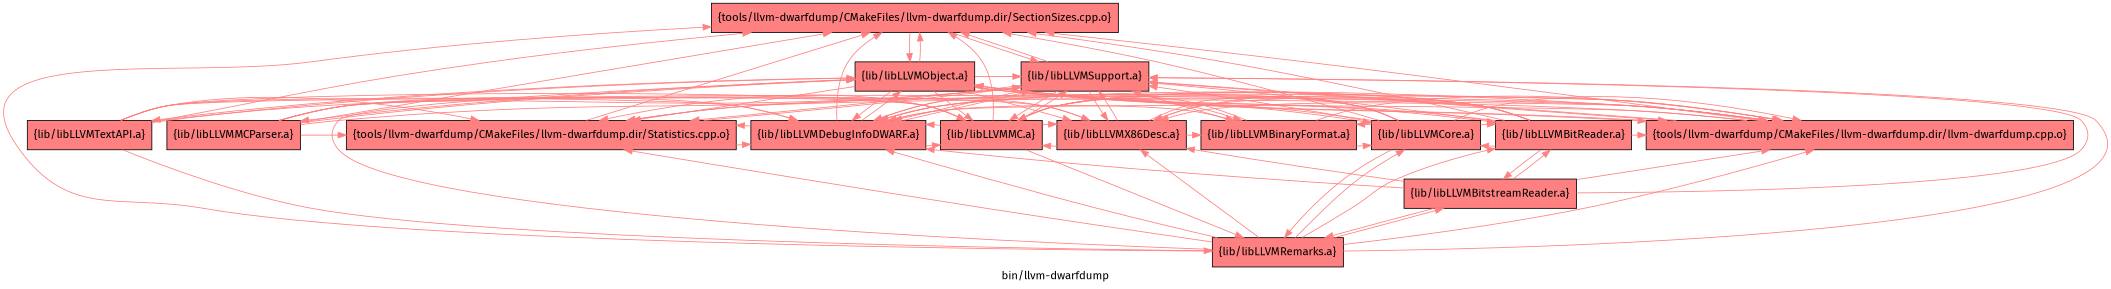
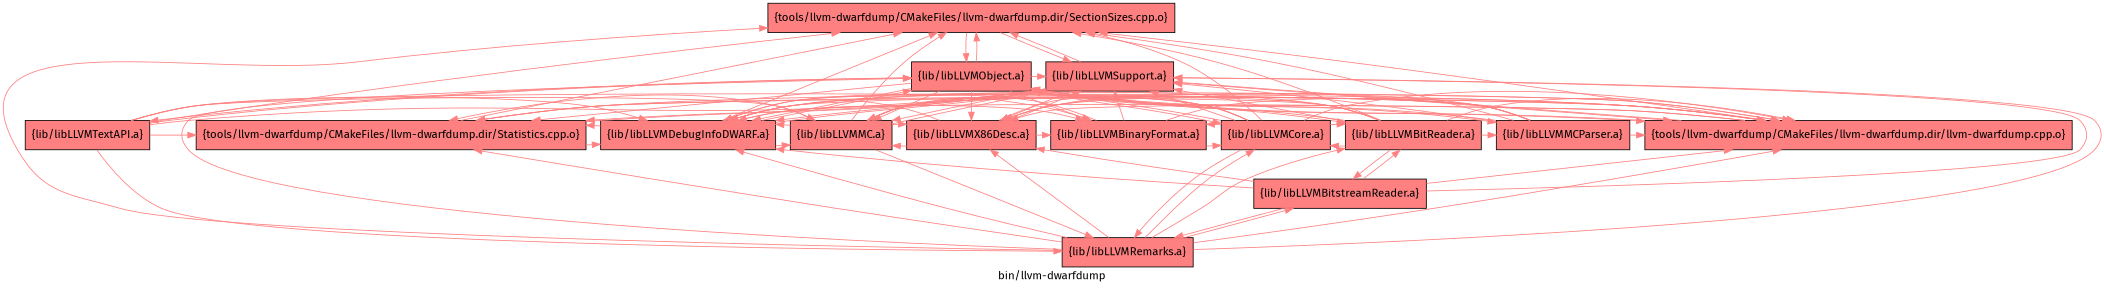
  digraph {
    fontname="Fira Sans"
    label="bin/llvm-dwarfdump"
    node [fillcolor="1.000000 0.5 1" fontname="Fira Sans" group=1 shape=box style=filled]
    edge [color="1.000000 0.5 1" fontname="Fira Sans"]
    n1 [label="{tools/llvm-dwarfdump/CMakeFiles/llvm-dwarfdump.dir/SectionSizes.cpp.o}"]
    n2 [label="{lib/libLLVMObject.a}"]
    n3 [label="{lib/libLLVMSupport.a}"]
    n4 [label="{tools/llvm-dwarfdump/CMakeFiles/llvm-dwarfdump.dir/Statistics.cpp.o}"]
    n5 [label="{tools/llvm-dwarfdump/CMakeFiles/llvm-dwarfdump.dir/llvm-dwarfdump.cpp.o}"]
    n6 [label="{lib/libLLVMDebugInfoDWARF.a}"]
    n7 [label="{lib/libLLVMBinaryFormat.a}"]
    n8 [label="{lib/libLLVMX86Desc.a}"]
    n9 [label="{lib/libLLVMMC.a}"]
    n10 [label="{lib/libLLVMBitReader.a}"]
    n11 [label="{lib/libLLVMCore.a}"]
    n12 [label="{lib/libLLVMMCParser.a}"]
    n13 [label="{lib/libLLVMTextAPI.a}"]
    n14 [label="{lib/libLLVMRemarks.a}"]
    n15 [label="{lib/libLLVMBitstreamReader.a}"]
    subgraph sub_1 {
      rank=same
      n1
    }
    subgraph sub_2 {
      rank=same
      n2
      n3
    }
    subgraph sub_3 {
      rank=same
      n4
      n5
      n6
      n7
      n8
      n9
      n10
      n11
      n12
      n13
    }
    n1 -> n2
    n1 -> n3
    n2 -> n1
    n2 -> n3
    n2 -> n4
    n2 -> n5
    n2 -> n6
+   n2 -> n7
    n2 -> n8
    n2 -> n9
    n2 -> n10
    n2 -> n11
    n2 -> n12
    n2 -> n13
    n3 -> n1
    n3 -> n4
    n3 -> n5
    n3 -> n6
    n3 -> n8
    n3 -> n9
    n4 -> n1
    n4 -> n3
    n4 -> n6
    n5 -> n1
    n5 -> n2
    n5 -> n3
    n5 -> n4
    n5 -> n6
    n5 -> n8
    n6 -> n1
    n6 -> n2
    n6 -> n3
    n6 -> n4
    n6 -> n5
    n6 -> n7
    n6 -> n9
    n7 -> n3
    n7 -> n5
    n7 -> n6
    n7 -> n11
    n8 -> n3
    n8 -> n5
    n8 -> n6
    n8 -> n7
    n8 -> n9
    n9 -> n1
    n9 -> n3
    n9 -> n4
    n9 -> n5
    n9 -> n6
    n9 -> n7
    n9 -> n8
    n9 -> n14
    n10 -> n1
    n10 -> n2
    n10 -> n3
    n10 -> n4
    n10 -> n5
    n10 -> n6
    n10 -> n8
-   n10 -> n9
+   n10 -> n12
    n10 -> n11
    n10 -> n15
    n11 -> n1
    n11 -> n2
    n11 -> n3
    n11 -> n5
    n11 -> n6
    n11 -> n7
    n11 -> n8
    n11 -> n9
    n11 -> n10
    n11 -> n14
    n12 -> n1
    n12 -> n2
    n12 -> n3
    n12 -> n4
    n12 -> n5
    n12 -> n6
    n12 -> n8
    n12 -> n9
    n13 -> n1
    n13 -> n2
    n13 -> n3
    n13 -> n4
    n13 -> n5
    n13 -> n6
    n13 -> n9
    n13 -> n14
    n14 -> n1
    n14 -> n2
    n14 -> n3
    n14 -> n4
    n14 -> n5
    n14 -> n6
    n14 -> n8
    n14 -> n10
    n14 -> n11
    n14 -> n15
    n15 -> n3
    n15 -> n5
    n15 -> n6
    n15 -> n8
    n15 -> n10
    n15 -> n14
  }
